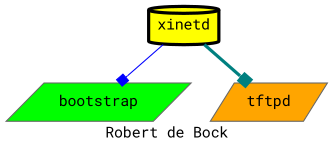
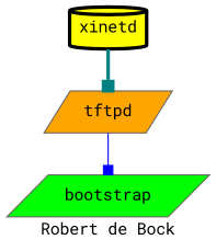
  digraph {
    fontname="Roboto Mono"
    label="Robert de Bock"
    node [color=gray40 fontname="Roboto Mono" shape=parallelogram style=filled]
    edge [arrowhead=box fontname="Roboto Mono"]
    bootstrap [fillcolor=green]
    xinetd [color=black fillcolor=yellow penwidth=3 shape=cylinder]
    tftpd [fillcolor=orange]
-   xinetd -> bootstrap [color=blue]
+   tftpd -> bootstrap [color=blue]
    xinetd -> tftpd [color=teal penwidth=3]
  }
